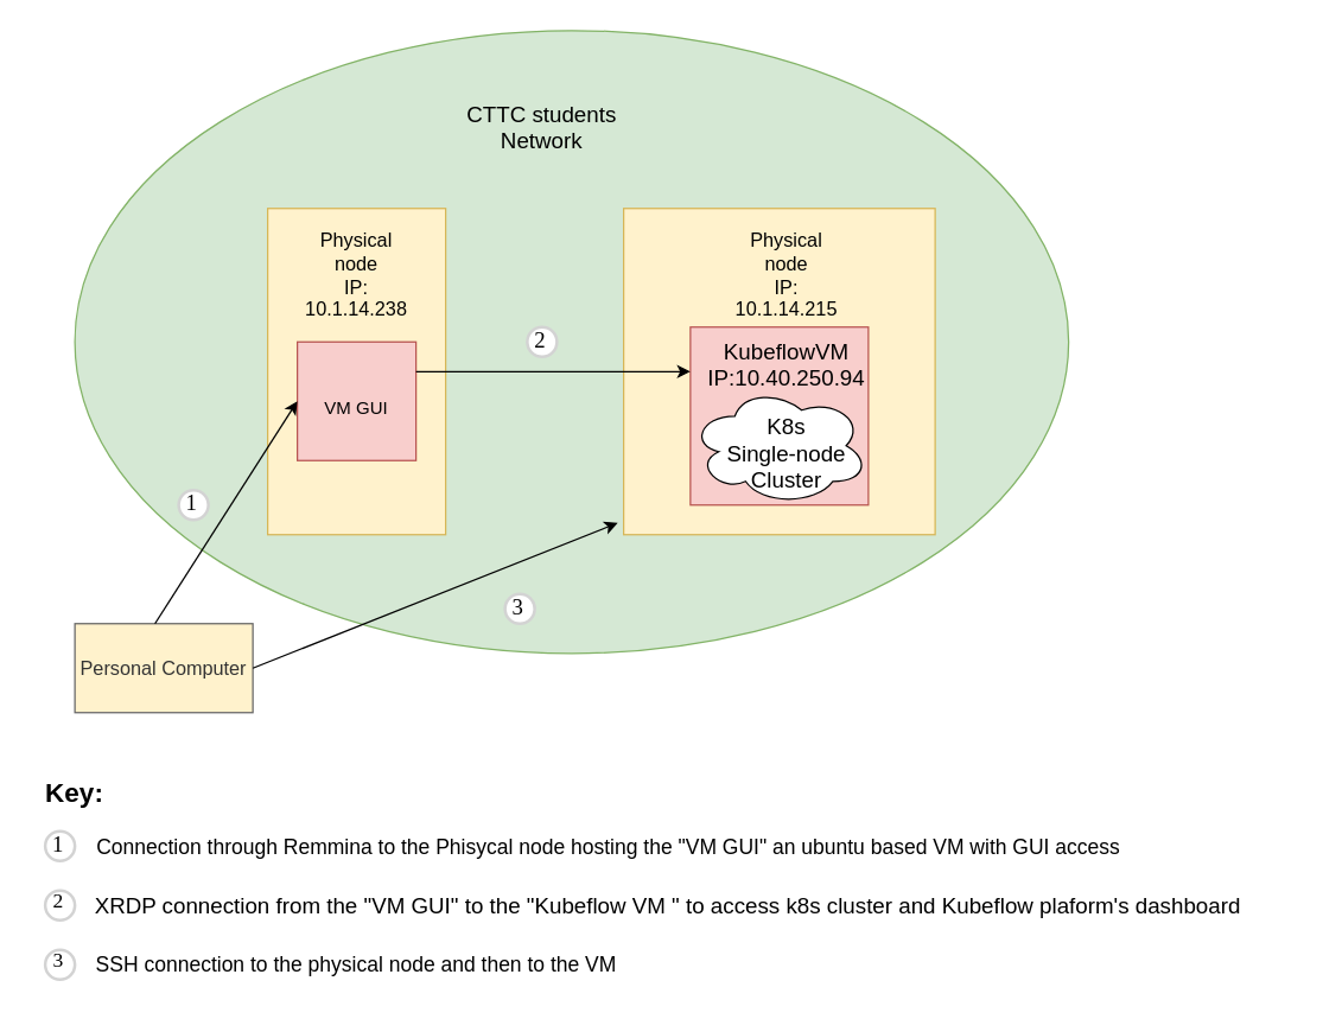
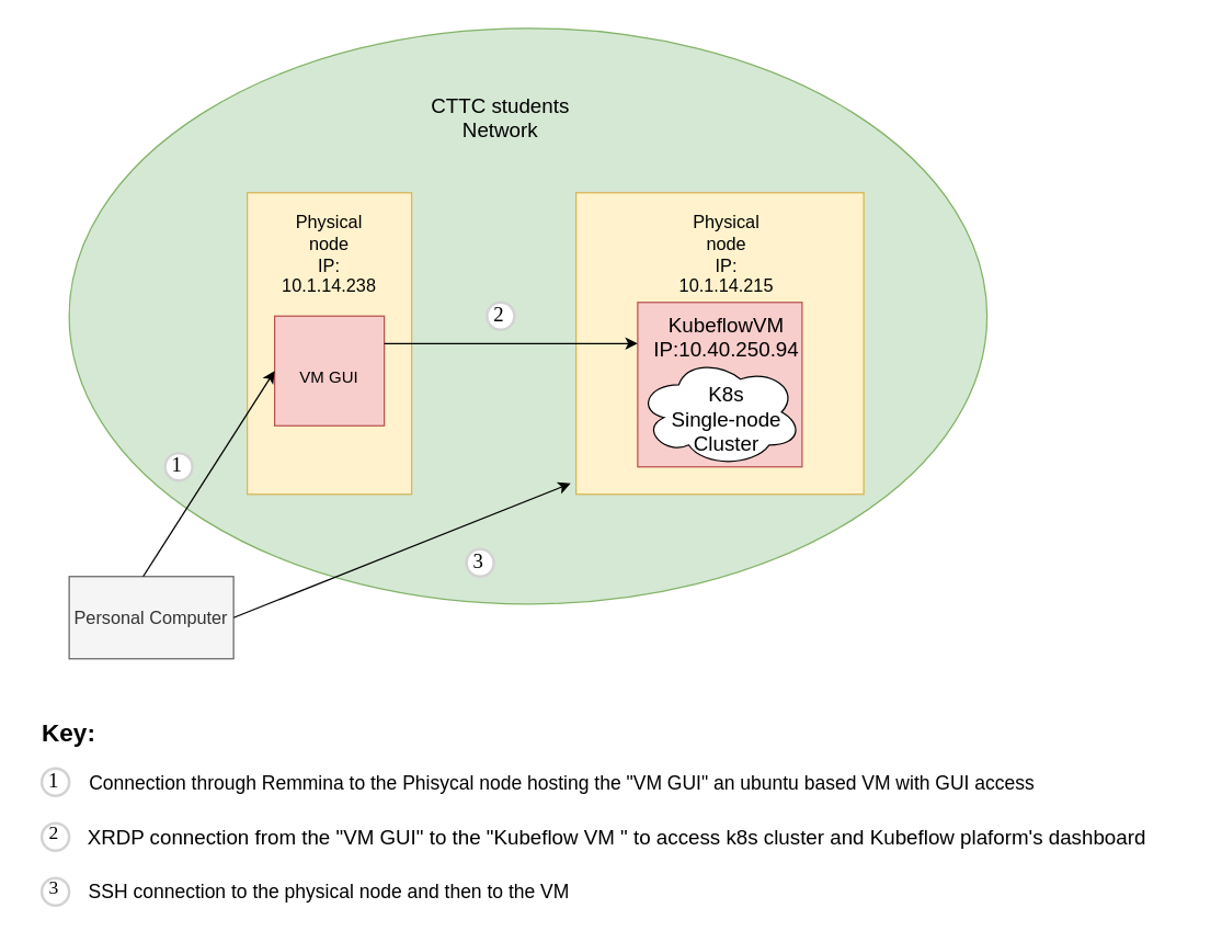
  <mxCell id="0" />
  <mxCell id="1" parent="0" />
  <mxCell id="2" value="" style="ellipse;whiteSpace=wrap;html=1;fontSize=13;fillColor=#d5e8d4;strokeColor=#82b366;" vertex="1" parent="1"><mxGeometry x="50" y="20" width="670" height="420" as="geometry" /></mxCell>
  <mxCell id="3" value="" style="rounded=0;whiteSpace=wrap;html=1;fillColor=#fff2cc;strokeColor=#d6b656;" vertex="1" parent="1"><mxGeometry x="180" y="140" width="120" height="220" as="geometry" /></mxCell>
  <mxCell id="4" value="" style="whiteSpace=wrap;html=1;aspect=fixed;fillColor=#f8cecc;strokeColor=#b85450;" vertex="1" parent="1"><mxGeometry x="200" y="230" width="80" height="80" as="geometry" /></mxCell>
  <mxCell id="5" value="VM GUI" style="text;html=1;strokeColor=none;fillColor=none;align=center;verticalAlign=middle;whiteSpace=wrap;rounded=0;" vertex="1" parent="1"><mxGeometry x="210" y="260" width="60" height="30" as="geometry" /></mxCell>
  <mxCell id="6" value="&lt;div style=&quot;font-size: 13px&quot;&gt;&lt;font style=&quot;font-size: 13px&quot;&gt;Physical node &lt;br&gt;&lt;/font&gt;&lt;/div&gt;&lt;div style=&quot;font-size: 13px&quot;&gt;&lt;font style=&quot;font-size: 13px&quot;&gt;IP: 10.1.14.238&lt;br&gt;&lt;/font&gt;&lt;/div&gt;" style="text;html=1;strokeColor=none;fillColor=none;align=center;verticalAlign=middle;whiteSpace=wrap;rounded=0;" vertex="1" parent="1"><mxGeometry x="210" y="170" width="60" height="30" as="geometry" /></mxCell>
- <mxCell id="7" value="Personal Computer" style="rounded=0;whiteSpace=wrap;html=1;fontSize=13;fillColor=#fff2cc;fontColor=#333333;strokeColor=#666666;" vertex="1" parent="1"><mxGeometry x="50" y="420" width="120" height="60" as="geometry" /></mxCell>
+ <mxCell id="7" value="Personal Computer" style="rounded=0;whiteSpace=wrap;html=1;fontSize=13;fillColor=#f5f5f5;fontColor=#333333;strokeColor=#666666;" vertex="1" parent="1"><mxGeometry x="50" y="420" width="120" height="60" as="geometry" /></mxCell>
  <mxCell id="8" value="" style="rounded=0;whiteSpace=wrap;html=1;fontSize=13;fillColor=#fff2cc;strokeColor=#d6b656;" vertex="1" parent="1"><mxGeometry x="420" y="140" width="210" height="220" as="geometry" /></mxCell>
  <mxCell id="9" value="&lt;div style=&quot;font-size: 13px&quot;&gt;&lt;font style=&quot;font-size: 13px&quot;&gt;Physical node &lt;br&gt;&lt;/font&gt;&lt;/div&gt;&lt;div style=&quot;font-size: 13px&quot;&gt;&lt;font style=&quot;font-size: 13px&quot;&gt;IP: 10.1.14.215&lt;br&gt;&lt;/font&gt;&lt;/div&gt;" style="text;html=1;strokeColor=none;fillColor=none;align=center;verticalAlign=middle;whiteSpace=wrap;rounded=0;" vertex="1" parent="1"><mxGeometry x="500" y="170" width="60" height="30" as="geometry" /></mxCell>
  <mxCell id="10" value="" style="whiteSpace=wrap;html=1;aspect=fixed;fillColor=#f8cecc;strokeColor=#b85450;" vertex="1" parent="1"><mxGeometry x="465" y="220" width="120" height="120" as="geometry" /></mxCell>
  <mxCell id="11" value="" style="endArrow=classic;html=1;rounded=0;fontSize=13;exitX=0.45;exitY=0;exitDx=0;exitDy=0;exitPerimeter=0;entryX=0;entryY=0.5;entryDx=0;entryDy=0;" edge="1" parent="1" source="7" target="4"><mxGeometry width="50" height="50" relative="1" as="geometry"><mxPoint x="340" y="330" as="sourcePoint" /><mxPoint x="390" y="280" as="targetPoint" /></mxGeometry></mxCell>
  <mxCell id="12" value="&lt;font style=&quot;font-size: 15px&quot;&gt;CTTC students Network&lt;/font&gt;" style="text;html=1;strokeColor=none;fillColor=none;align=center;verticalAlign=middle;whiteSpace=wrap;rounded=0;fontSize=13;" vertex="1" parent="1"><mxGeometry x="310" y="70" width="110" height="30" as="geometry" /></mxCell>
  <mxCell id="13" value="&lt;div&gt;KubeflowVM&lt;/div&gt;&lt;div&gt;IP:10.40.250.94&lt;br&gt;&lt;/div&gt;" style="text;html=1;strokeColor=none;fillColor=none;align=center;verticalAlign=middle;whiteSpace=wrap;rounded=0;fontSize=15;" vertex="1" parent="1"><mxGeometry x="500" y="230" width="60" height="30" as="geometry" /></mxCell>
  <mxCell id="14" value="" style="ellipse;shape=cloud;whiteSpace=wrap;html=1;fontSize=15;" vertex="1" parent="1"><mxGeometry x="465" y="260" width="120" height="80" as="geometry" /></mxCell>
  <mxCell id="15" value="" style="endArrow=classic;html=1;rounded=0;fontSize=15;exitX=1;exitY=0.25;exitDx=0;exitDy=0;entryX=0;entryY=0.25;entryDx=0;entryDy=0;" edge="1" parent="1" source="4" target="10"><mxGeometry width="50" height="50" relative="1" as="geometry"><mxPoint x="340" y="280" as="sourcePoint" /><mxPoint x="390" y="230" as="targetPoint" /></mxGeometry></mxCell>
  <mxCell id="16" value="" style="endArrow=classic;html=1;rounded=0;fontSize=15;exitX=1;exitY=0.5;exitDx=0;exitDy=0;entryX=-0.019;entryY=0.964;entryDx=0;entryDy=0;entryPerimeter=0;" edge="1" parent="1" source="7" target="8"><mxGeometry width="50" height="50" relative="1" as="geometry"><mxPoint x="340" y="370" as="sourcePoint" /><mxPoint x="390" y="320" as="targetPoint" /></mxGeometry></mxCell>
  <mxCell id="17" value="1" style="ellipse;whiteSpace=wrap;html=1;aspect=fixed;strokeWidth=2;fontFamily=Tahoma;spacingBottom=4;spacingRight=2;strokeColor=#d3d3d3;fontSize=15;" vertex="1" parent="1"><mxGeometry x="120" y="330" width="20" height="20" as="geometry" /></mxCell>
  <mxCell id="18" value="2" style="ellipse;whiteSpace=wrap;html=1;aspect=fixed;strokeWidth=2;fontFamily=Tahoma;spacingBottom=4;spacingRight=2;strokeColor=#d3d3d3;fontSize=15;" vertex="1" parent="1"><mxGeometry x="355" y="220" width="20" height="20" as="geometry" /></mxCell>
  <mxCell id="19" value="3" style="ellipse;whiteSpace=wrap;html=1;aspect=fixed;strokeWidth=2;fontFamily=Tahoma;spacingBottom=4;spacingRight=2;strokeColor=#d3d3d3;fontSize=15;" vertex="1" parent="1"><mxGeometry x="340" y="400" width="20" height="20" as="geometry" /></mxCell>
  <mxCell id="20" value="&lt;div&gt;K8s&lt;/div&gt;&lt;div&gt;Single-node &lt;br&gt;&lt;/div&gt;&lt;div&gt;Cluster&lt;br&gt;&lt;/div&gt;" style="text;html=1;strokeColor=none;fillColor=none;align=center;verticalAlign=middle;whiteSpace=wrap;rounded=0;fontSize=15;" vertex="1" parent="1"><mxGeometry x="465" y="290" width="130" height="30" as="geometry" /></mxCell>
  <mxCell id="21" value="1" style="ellipse;whiteSpace=wrap;html=1;aspect=fixed;strokeWidth=2;fontFamily=Tahoma;spacingBottom=4;spacingRight=2;strokeColor=#d3d3d3;fontSize=15;" vertex="1" parent="1"><mxGeometry x="30" y="560" width="20" height="20" as="geometry" /></mxCell>
  <mxCell id="22" value="&lt;font style=&quot;font-size: 14px&quot;&gt;Connection through Remmina to the Phisycal node hosting the &quot;VM GUI&quot; an ubuntu based VM with GUI access&lt;/font&gt;" style="text;html=1;strokeColor=none;fillColor=none;align=center;verticalAlign=middle;whiteSpace=wrap;rounded=0;fontSize=15;" vertex="1" parent="1"><mxGeometry x="50" y="555" width="720" height="30" as="geometry" /></mxCell>
  <mxCell id="23" value="&lt;b&gt;&lt;font style=&quot;font-size: 18px&quot;&gt;Key:&lt;/font&gt;&lt;/b&gt;" style="text;html=1;strokeColor=none;fillColor=none;align=center;verticalAlign=middle;whiteSpace=wrap;rounded=0;fontSize=15;" vertex="1" parent="1"><mxGeometry x="20" y="520" width="60" height="30" as="geometry" /></mxCell>
  <mxCell id="24" value="2" style="ellipse;whiteSpace=wrap;html=1;aspect=fixed;strokeWidth=2;fontFamily=Tahoma;spacingBottom=4;spacingRight=2;strokeColor=#d3d3d3;fontSize=14;" vertex="1" parent="1"><mxGeometry x="30" y="600" width="20" height="20" as="geometry" /></mxCell>
  <mxCell id="25" value="XRDP connection from the &quot;VM GUI&quot; to the &quot;Kubeflow VM &quot; to access k8s cluster and Kubeflow plaform's dashboard" style="text;html=1;strokeColor=none;fillColor=none;align=center;verticalAlign=middle;whiteSpace=wrap;rounded=0;fontSize=15;" vertex="1" parent="1"><mxGeometry x="30" y="595" width="840" height="30" as="geometry" /></mxCell>
  <mxCell id="26" value="3" style="ellipse;whiteSpace=wrap;html=1;aspect=fixed;strokeWidth=2;fontFamily=Tahoma;spacingBottom=4;spacingRight=2;strokeColor=#d3d3d3;fontSize=14;" vertex="1" parent="1"><mxGeometry x="30" y="640" width="20" height="20" as="geometry" /></mxCell>
  <mxCell id="27" value="SSH connection to the physical node and then to the VM" style="text;html=1;strokeColor=none;fillColor=none;align=center;verticalAlign=middle;whiteSpace=wrap;rounded=0;fontSize=14;" vertex="1" parent="1"><mxGeometry x="60" y="635" width="360" height="30" as="geometry" /></mxCell>
